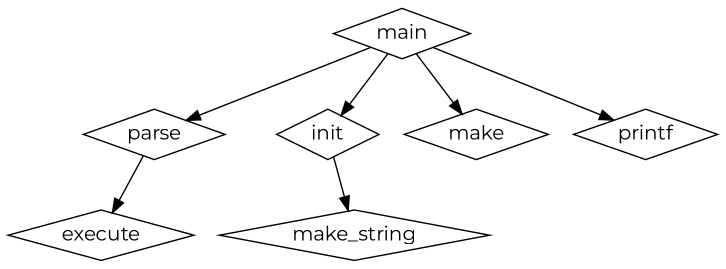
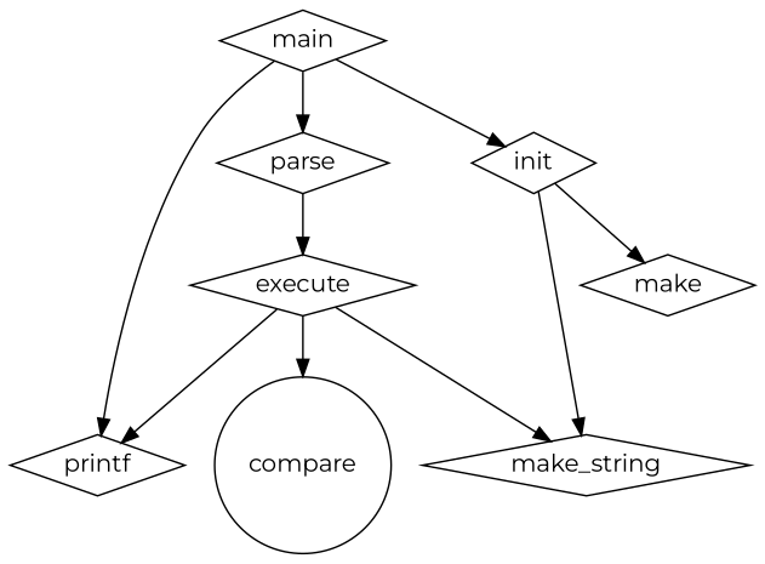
  digraph {
    fontname=Montserrat
    node [fontname=Montserrat shape=diamond]
    edge [fontname=Montserrat]
    main
    parse
    init
    n4 [label=make]
    printf
    execute
    make_string
+   compare [shape=circle]
    main -> parse
    main -> init
-   main -> n4
+   init -> n4
    main -> printf
    parse -> execute
    init -> make_string
+   execute -> printf
+   execute -> make_string
+   execute -> compare
  }
